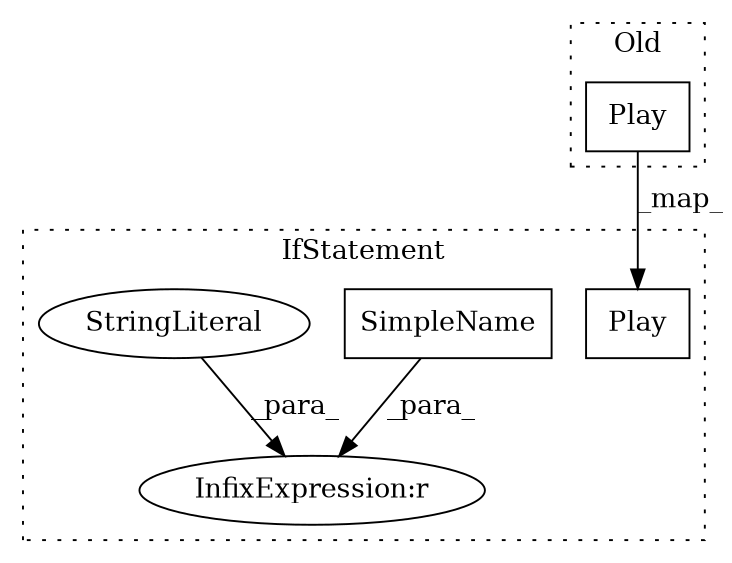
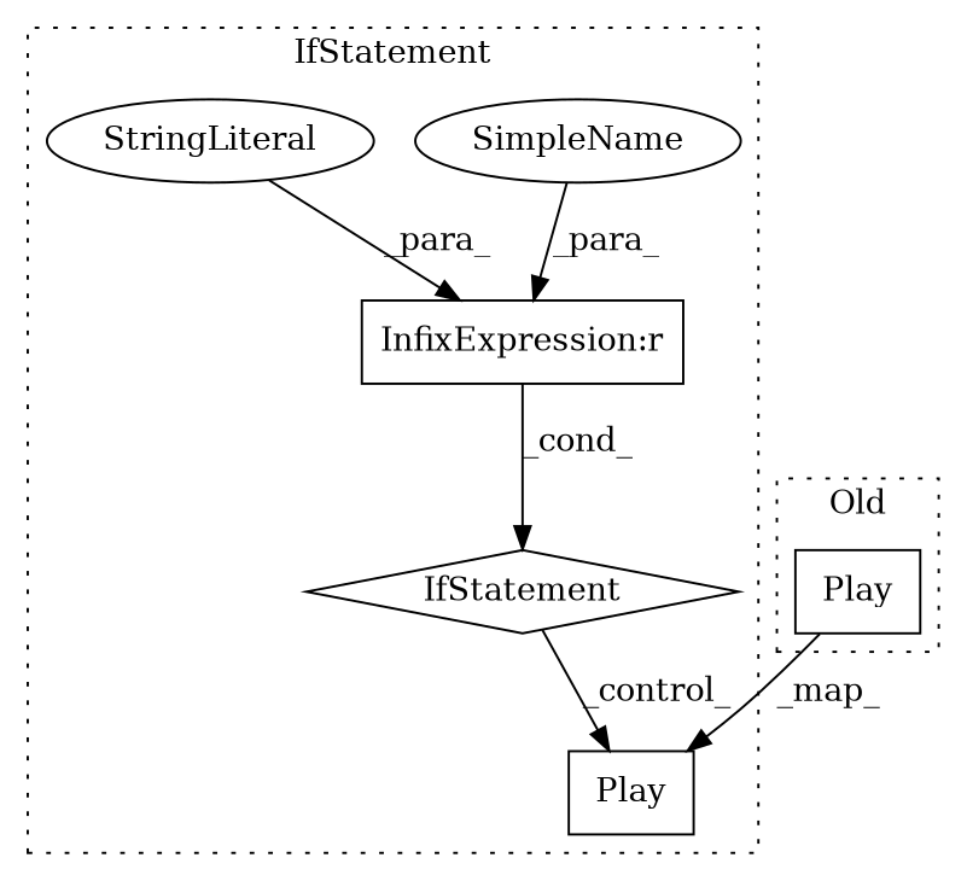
  digraph {
    node [a=32 l=6 shape=box]
    n1 [label=Play s=3223]
-   n2 [a=27 l=4 label="InfixExpression:r" s=2881 shape=ellipse]
-   n3 [a=42 l=19 label=SimpleName s=2862]
+   n2 [a=27 l=4 label="InfixExpression:r" s=2881]
+   n3 [a=42 l=19 label=SimpleName s=2862 shape=ellipse]
+   n4 [a=25 l="3,10" label=IfStatement s="2859,2889" shape=diamond]
    n5 [a=45 l=4 label=StringLiteral s=2885 shape=ellipse]
    n6 [label=Play s=3053]
    subgraph cluster_1 {
      label=IfStatement
      style=dotted
      n1
      n2
      n3
+     n4
      n5
    }
    subgraph cluster_2 {
      label=Old
      style=dotted
      n6
    }
+   n2 -> n4 [label=_cond_]
    n3 -> n2 [label=_para_]
+   n4 -> n1 [label=_control_]
    n5 -> n2 [label=_para_]
    n6 -> n1 [label=_map_]
  }
